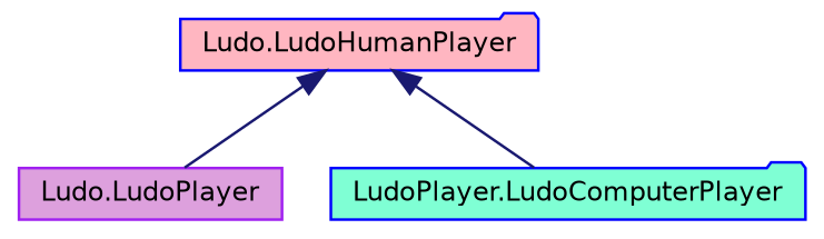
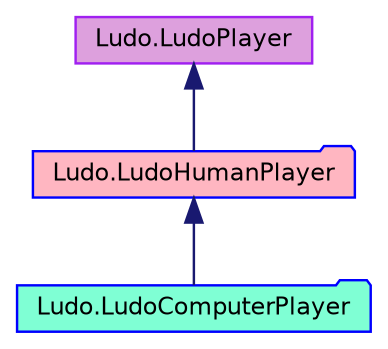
  digraph {
    node [color=blue fontname=Helvetica fontsize=10 shape=folder style=filled]
    edge [color=midnightblue dir=back fontname=Helvetica fontsize=10 labelfontname=Helvetica labelfontsize=10 style=solid]
    n1 [color=purple fillcolor=plum fontcolor=black height=0.2 label="Ludo.LudoPlayer" shape=box width=0.4]
    n2 [fillcolor=lightpink height=0.2 label="Ludo.LudoHumanPlayer" width=0.4]
-   n3 [fillcolor=aquamarine height=0.2 label="LudoPlayer.LudoComputerPlayer" width=0.4]
-   n2 -> n1
+   n3 [fillcolor=aquamarine height=0.2 label="Ludo.LudoComputerPlayer" width=0.4]
+   n1 -> n2
    n2 -> n3
  }
